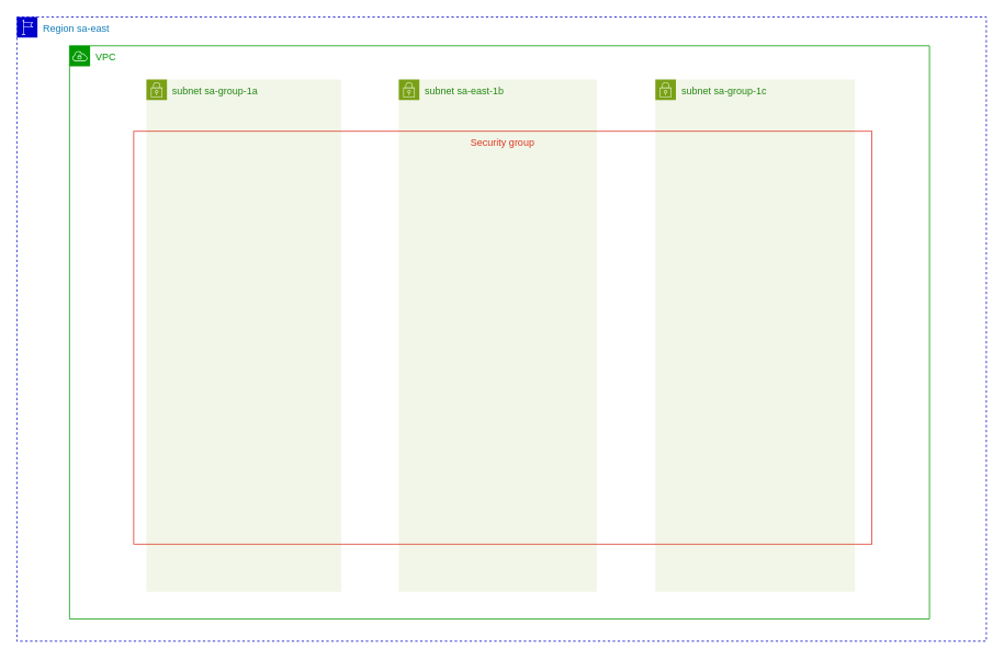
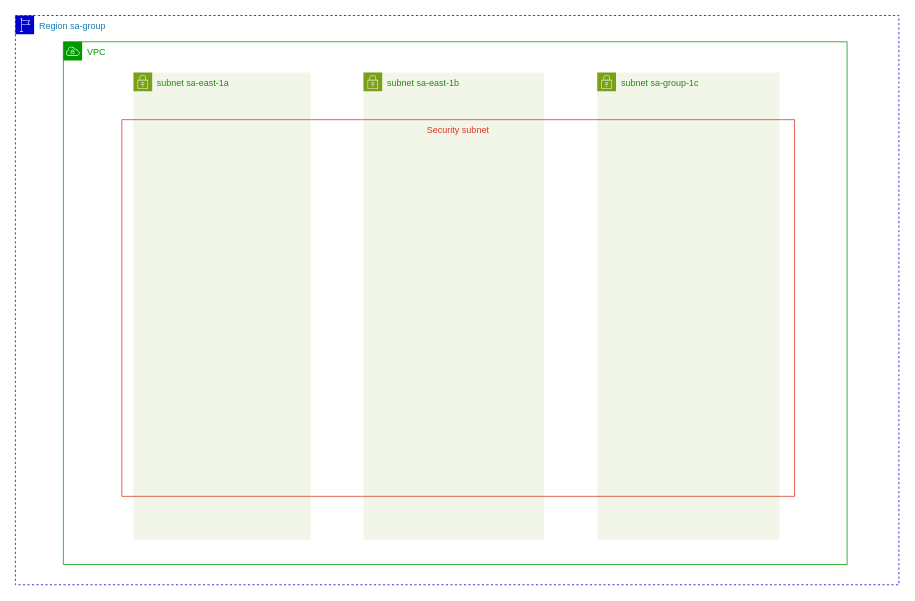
  <mxCell id="0" />
  <mxCell id="1" parent="0" />
  <mxCell id="2" value="" style="group" vertex="1" connectable="0" parent="1"><mxGeometry x="20" y="20" width="1178" height="759" as="geometry" /></mxCell>
  <mxCell id="3" value="&lt;font color=&quot;#009900&quot;&gt;VPC&lt;/font&gt;" style="sketch=0;outlineConnect=0;gradientColor=none;html=1;whiteSpace=wrap;fontSize=12;fontStyle=0;shape=mxgraph.aws4.group;grIcon=mxgraph.aws4.group_vpc;strokeColor=#009900;fillColor=none;verticalAlign=top;align=left;spacingLeft=30;fontColor=#879196;dashed=0;movable=1;resizable=1;rotatable=1;deletable=1;editable=1;locked=0;connectable=1;" vertex="1" parent="2"><mxGeometry x="63.978" y="35" width="1044.967" height="697" as="geometry" /></mxCell>
- <mxCell id="4" value="Region sa-east" style="points=[[0,0],[0.25,0],[0.5,0],[0.75,0],[1,0],[1,0.25],[1,0.5],[1,0.75],[1,1],[0.75,1],[0.5,1],[0.25,1],[0,1],[0,0.75],[0,0.5],[0,0.25]];outlineConnect=0;gradientColor=none;html=1;whiteSpace=wrap;fontSize=12;fontStyle=0;container=0;pointerEvents=0;collapsible=0;recursiveResize=0;shape=mxgraph.aws4.group;grIcon=mxgraph.aws4.group_region;strokeColor=#0000CC;fillColor=none;verticalAlign=top;align=left;spacingLeft=30;fontColor=#147EBA;dashed=1;movable=1;resizable=1;rotatable=1;deletable=1;editable=1;locked=0;connectable=1;" vertex="1" parent="2"><mxGeometry width="1178" height="759" as="geometry" /></mxCell>
- <mxCell id="5" value="subnet sa-group-1a&amp;nbsp;" style="points=[[0,0],[0.25,0],[0.5,0],[0.75,0],[1,0],[1,0.25],[1,0.5],[1,0.75],[1,1],[0.75,1],[0.5,1],[0.25,1],[0,1],[0,0.75],[0,0.5],[0,0.25]];outlineConnect=0;gradientColor=none;html=1;whiteSpace=wrap;fontSize=12;fontStyle=0;container=0;pointerEvents=0;collapsible=0;recursiveResize=0;shape=mxgraph.aws4.group;grIcon=mxgraph.aws4.group_security_group;grStroke=0;strokeColor=#7AA116;fillColor=#F2F6E8;verticalAlign=top;align=left;spacingLeft=30;fontColor=#248814;dashed=0;" vertex="1" parent="2"><mxGeometry x="157.405" y="76" width="236.616" height="623" as="geometry" /></mxCell>
+ <mxCell id="4" value="Region sa-group" style="points=[[0,0],[0.25,0],[0.5,0],[0.75,0],[1,0],[1,0.25],[1,0.5],[1,0.75],[1,1],[0.75,1],[0.5,1],[0.25,1],[0,1],[0,0.75],[0,0.5],[0,0.25]];outlineConnect=0;gradientColor=none;html=1;whiteSpace=wrap;fontSize=12;fontStyle=0;container=0;pointerEvents=0;collapsible=0;recursiveResize=0;shape=mxgraph.aws4.group;grIcon=mxgraph.aws4.group_region;strokeColor=#0000CC;fillColor=none;verticalAlign=top;align=left;spacingLeft=30;fontColor=#147EBA;dashed=1;movable=1;resizable=1;rotatable=1;deletable=1;editable=1;locked=0;connectable=1;" vertex="1" parent="2"><mxGeometry width="1178" height="759" as="geometry" /></mxCell>
+ <mxCell id="5" value="subnet sa-east-1a&amp;nbsp;" style="points=[[0,0],[0.25,0],[0.5,0],[0.75,0],[1,0],[1,0.25],[1,0.5],[1,0.75],[1,1],[0.75,1],[0.5,1],[0.25,1],[0,1],[0,0.75],[0,0.5],[0,0.25]];outlineConnect=0;gradientColor=none;html=1;whiteSpace=wrap;fontSize=12;fontStyle=0;container=0;pointerEvents=0;collapsible=0;recursiveResize=0;shape=mxgraph.aws4.group;grIcon=mxgraph.aws4.group_security_group;grStroke=0;strokeColor=#7AA116;fillColor=#F2F6E8;verticalAlign=top;align=left;spacingLeft=30;fontColor=#248814;dashed=0;" vertex="1" parent="2"><mxGeometry x="157.405" y="76" width="236.616" height="623" as="geometry" /></mxCell>
  <mxCell id="6" value="subnet sa-group-1c" style="points=[[0,0],[0.25,0],[0.5,0],[0.75,0],[1,0],[1,0.25],[1,0.5],[1,0.75],[1,1],[0.75,1],[0.5,1],[0.25,1],[0,1],[0,0.75],[0,0.5],[0,0.25]];outlineConnect=0;gradientColor=none;html=1;whiteSpace=wrap;fontSize=12;fontStyle=0;container=0;pointerEvents=0;collapsible=0;recursiveResize=0;shape=mxgraph.aws4.group;grIcon=mxgraph.aws4.group_security_group;grStroke=0;strokeColor=#7AA116;fillColor=#F2F6E8;verticalAlign=top;align=left;spacingLeft=30;fontColor=#248814;dashed=0;" vertex="1" parent="2"><mxGeometry x="775.855" y="76" width="242.709" height="623" as="geometry" /></mxCell>
  <mxCell id="7" value="subnet sa-east-1b" style="points=[[0,0],[0.25,0],[0.5,0],[0.75,0],[1,0],[1,0.25],[1,0.5],[1,0.75],[1,1],[0.75,1],[0.5,1],[0.25,1],[0,1],[0,0.75],[0,0.5],[0,0.25]];outlineConnect=0;gradientColor=none;html=1;whiteSpace=wrap;fontSize=12;fontStyle=0;container=0;pointerEvents=0;collapsible=0;recursiveResize=0;shape=mxgraph.aws4.group;grIcon=mxgraph.aws4.group_security_group;grStroke=0;strokeColor=#7AA116;fillColor=#F2F6E8;verticalAlign=top;align=left;spacingLeft=30;fontColor=#248814;dashed=0;" vertex="1" parent="2"><mxGeometry x="464.091" y="76" width="240.678" height="623" as="geometry" /></mxCell>
- <mxCell id="8" value="Security group" style="fillColor=none;strokeColor=#DD3522;verticalAlign=top;fontStyle=0;fontColor=#DD3522;whiteSpace=wrap;html=1;" vertex="1" parent="1"><mxGeometry x="162" y="159" width="897" height="502" as="geometry" /></mxCell>
+ <mxCell id="8" value="Security subnet" style="fillColor=none;strokeColor=#DD3522;verticalAlign=top;fontStyle=0;fontColor=#DD3522;whiteSpace=wrap;html=1;" vertex="1" parent="1"><mxGeometry x="162" y="159" width="897" height="502" as="geometry" /></mxCell>
